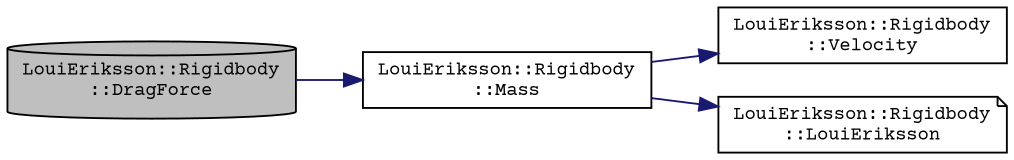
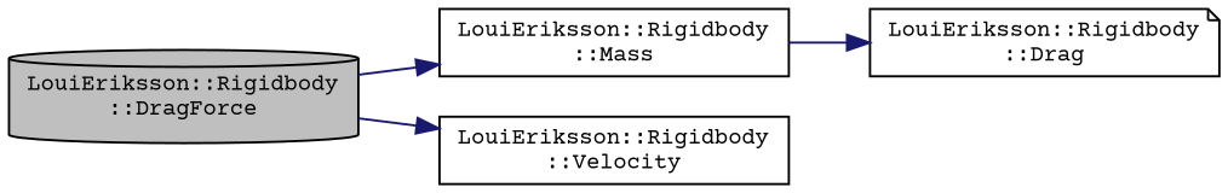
  digraph {
    fontname="Courier Prime"
    rankdir=LR
    node [color=black fillcolor=white fontname="Courier Prime" fontsize=10 shape=box style=filled]
    edge [color=midnightblue fontname="Courier Prime" fontsize=10 labelfontname=Helvetica labelfontsize=10 style=solid]
    n1 [fillcolor=grey75 fontcolor=black height=0.2 label="LouiEriksson::Rigidbody\l::DragForce" shape=cylinder width=0.4]
    n2 [height=0.2 label="LouiEriksson::Rigidbody\l::Mass" width=0.4]
    n3 [height=0.2 label="LouiEriksson::Rigidbody\l::Velocity" width=0.4]
-   n4 [height=0.2 label="LouiEriksson::Rigidbody\l::LouiEriksson" shape=note width=0.4]
+   n4 [height=0.2 label="LouiEriksson::Rigidbody\l::Drag" shape=note width=0.4]
    n1 -> n2
-   n2 -> n3
+   n1 -> n3
    n2 -> n4
  }
